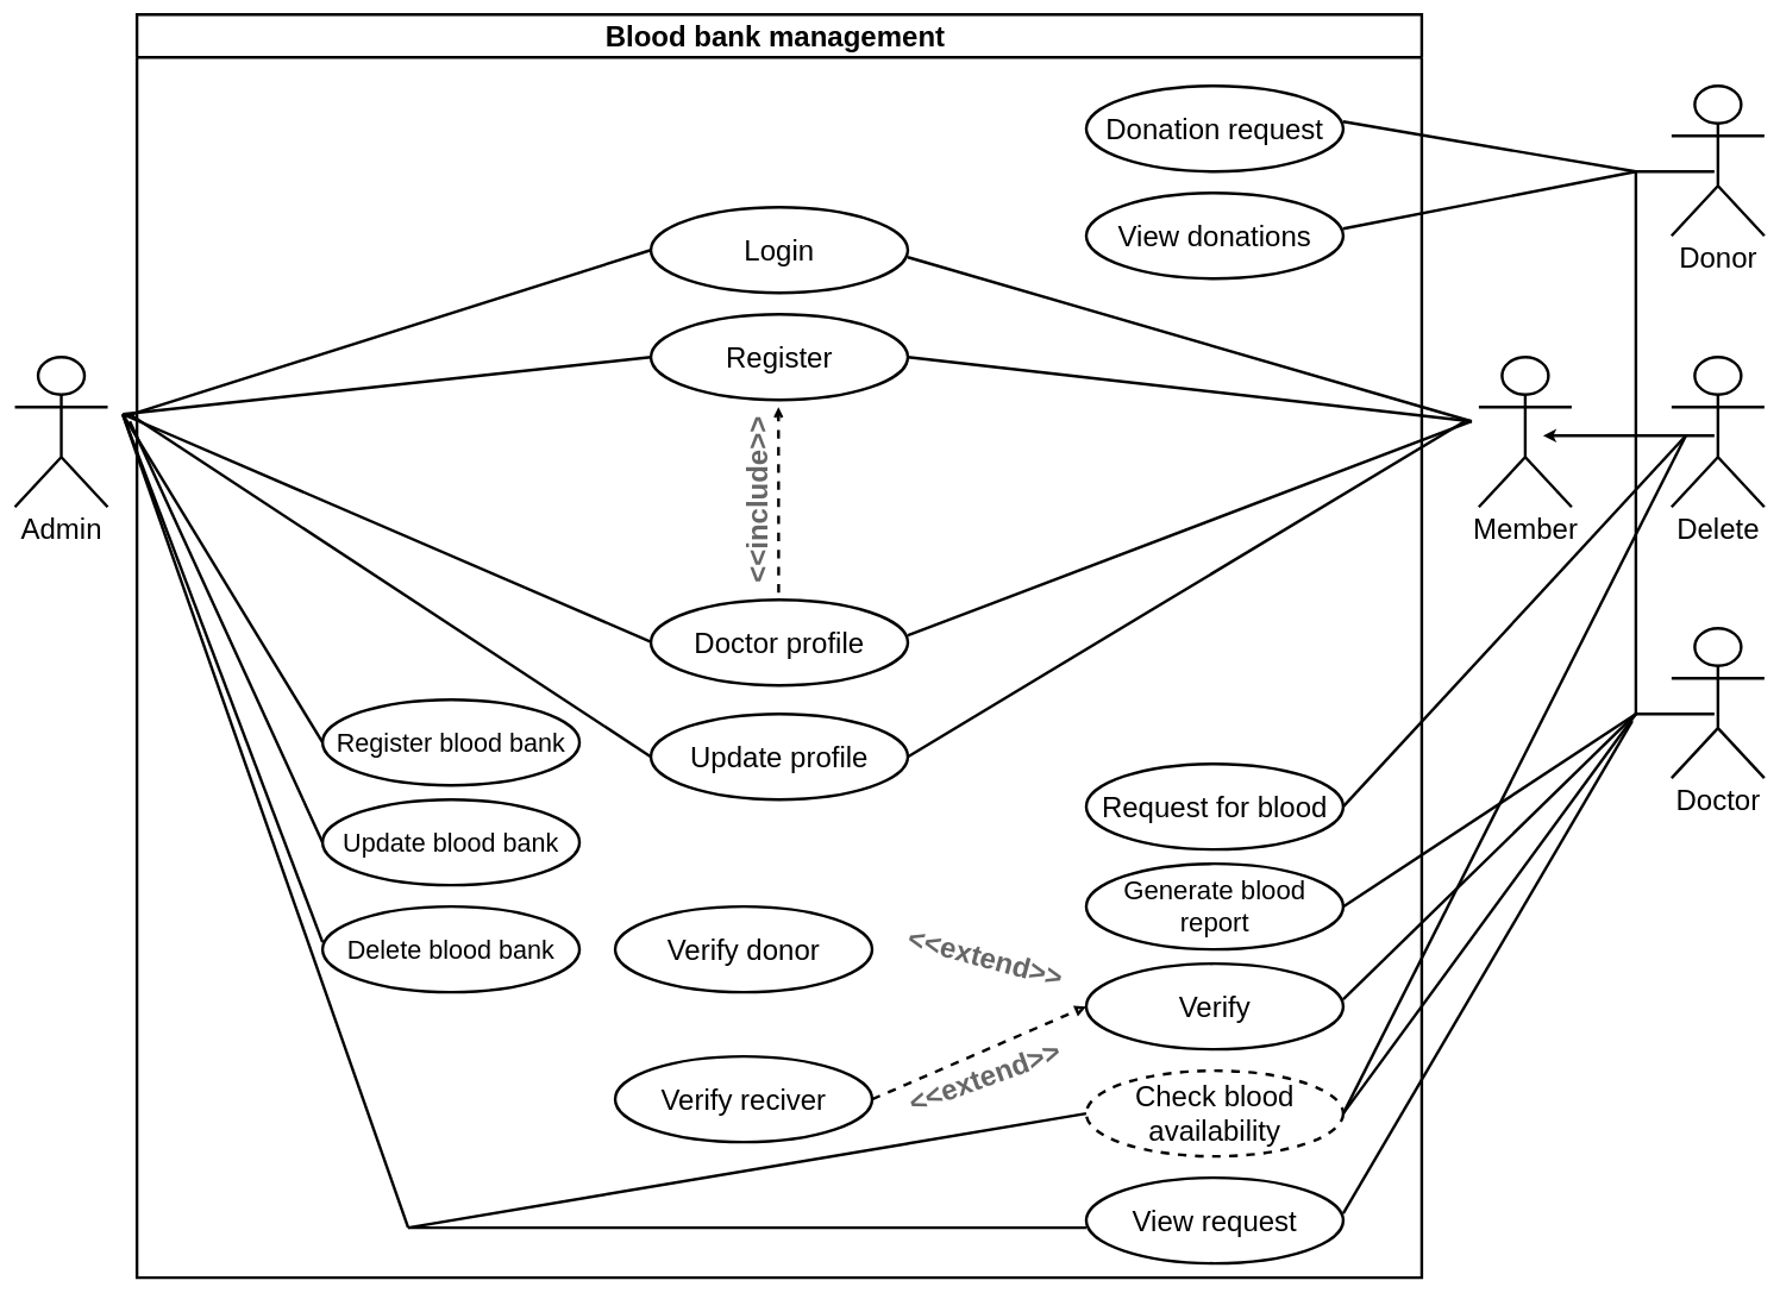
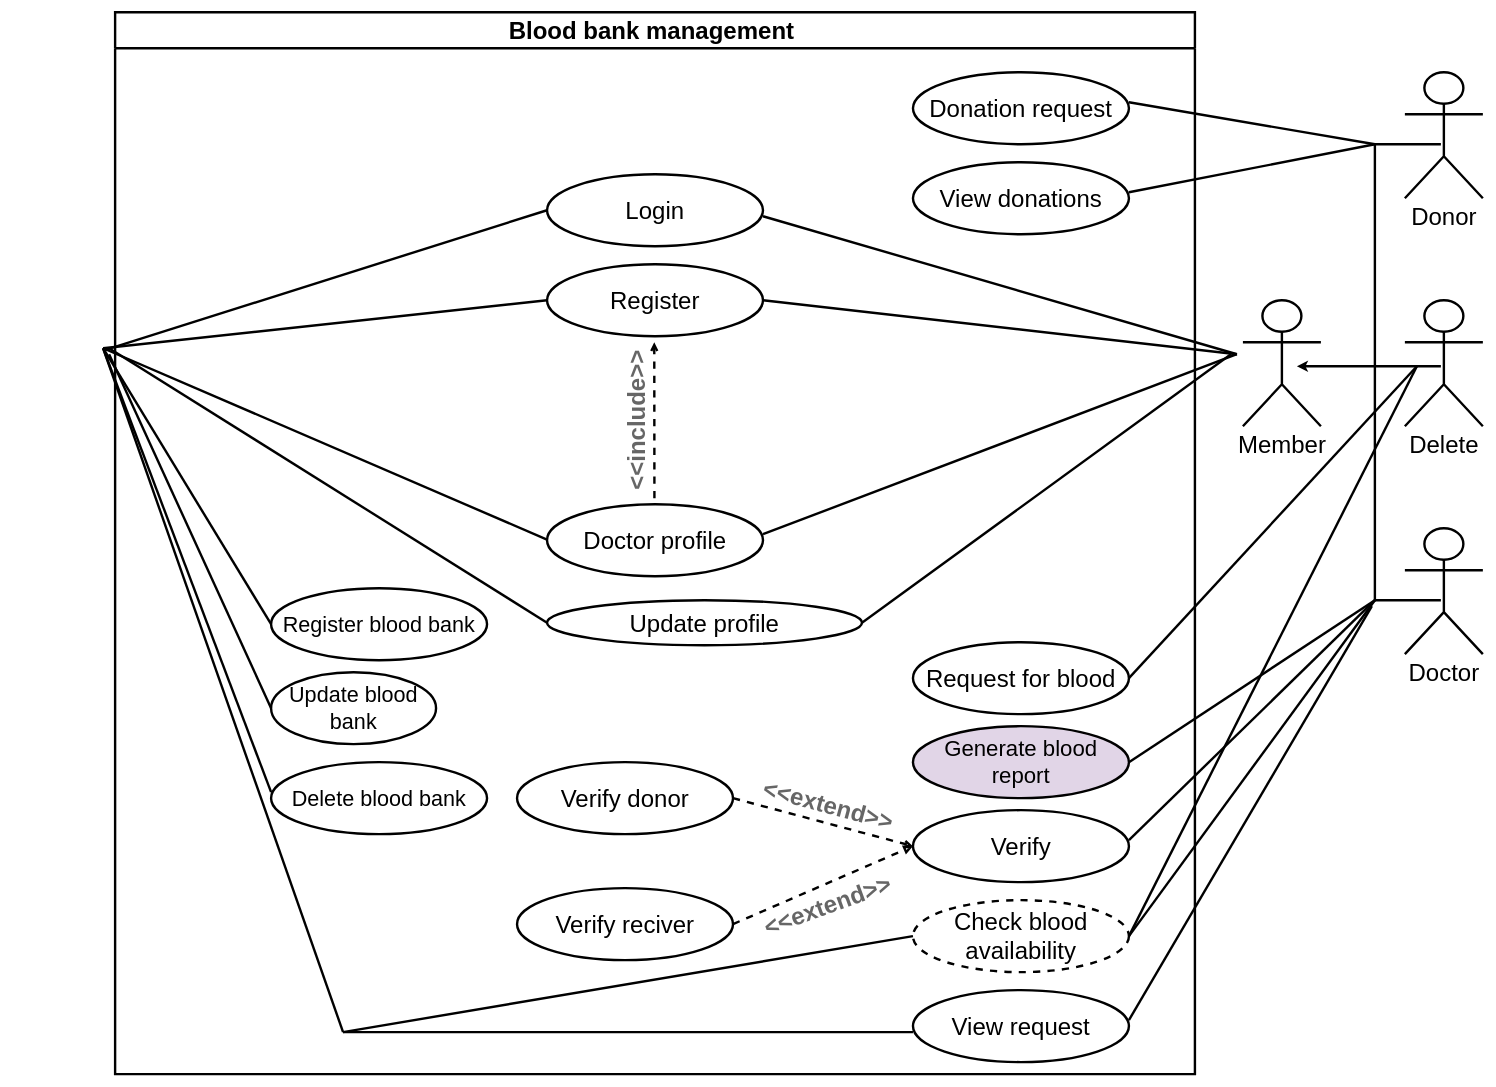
  <mxCell id="0" />
  <mxCell id="1" parent="0" />
- <mxCell id="2" value="Admin" style="shape=umlActor;verticalLabelPosition=bottom;verticalAlign=top;html=1;outlineConnect=0;fontSize=40;movable=0;resizable=0;rotatable=0;deletable=0;editable=0;locked=1;connectable=0;strokeWidth=4;" parent="1" vertex="1"><mxGeometry x="20" y="500" width="130" height="210" as="geometry" /></mxCell>
  <mxCell id="3" value="Donor" style="shape=umlActor;verticalLabelPosition=bottom;verticalAlign=top;html=1;outlineConnect=0;fontSize=40;movable=0;resizable=0;rotatable=0;deletable=0;editable=0;locked=1;connectable=0;strokeWidth=4;" parent="1" vertex="1"><mxGeometry x="2341" y="120" width="130" height="210" as="geometry" /></mxCell>
  <mxCell id="4" value="Delete" style="shape=umlActor;verticalLabelPosition=bottom;verticalAlign=top;html=1;outlineConnect=0;fontSize=40;movable=0;resizable=0;rotatable=0;deletable=0;editable=0;locked=1;connectable=0;strokeWidth=4;" parent="1" vertex="1"><mxGeometry x="2341" y="500" width="130" height="210" as="geometry" /></mxCell>
  <mxCell id="5" value="Doctor&lt;div&gt;&lt;br&gt;&lt;/div&gt;" style="shape=umlActor;verticalLabelPosition=bottom;verticalAlign=top;html=1;outlineConnect=0;fontSize=40;movable=0;resizable=0;rotatable=0;deletable=0;editable=0;locked=1;connectable=0;strokeWidth=4;" parent="1" vertex="1"><mxGeometry x="2341" y="880" width="130" height="210" as="geometry" /></mxCell>
  <mxCell id="6" value="Member" style="shape=umlActor;verticalLabelPosition=bottom;verticalAlign=top;html=1;outlineConnect=0;fontSize=40;movable=0;resizable=0;rotatable=0;deletable=0;editable=0;locked=1;connectable=0;strokeWidth=4;" parent="1" vertex="1"><mxGeometry x="2071" y="500" width="130" height="210" as="geometry" /></mxCell>
  <mxCell id="7" value="Blood bank management&amp;nbsp;" style="swimlane;html=1;fontSize=40;startSize=60;spacingTop=0;whiteSpace=wrap;verticalAlign=middle;movable=0;resizable=0;rotatable=0;deletable=0;editable=0;locked=1;connectable=0;strokeWidth=4;" parent="1" vertex="1"><mxGeometry x="191" y="20" width="1800" height="1770" as="geometry" /></mxCell>
  <mxCell id="8" value="" style="endArrow=none;html=1;rounded=0;strokeWidth=4;movable=0;resizable=0;rotatable=0;deletable=0;editable=0;locked=1;connectable=0;" parent="1" edge="1"><mxGeometry width="50" height="50" relative="1" as="geometry"><mxPoint x="2291" y="1000" as="sourcePoint" /><mxPoint x="2401" y="240" as="targetPoint" /><Array as="points"><mxPoint x="2291" y="240" /></Array></mxGeometry></mxCell>
  <mxCell id="9" value="" style="endArrow=none;html=1;rounded=0;strokeWidth=4;movable=0;resizable=0;rotatable=0;deletable=0;editable=0;locked=1;connectable=0;" parent="1" edge="1"><mxGeometry width="50" height="50" relative="1" as="geometry"><mxPoint x="2291" y="1000" as="sourcePoint" /><mxPoint x="2401" y="1000" as="targetPoint" /><Array as="points" /></mxGeometry></mxCell>
  <mxCell id="10" value="" style="endArrow=none;html=1;rounded=0;strokeWidth=4;movable=0;resizable=0;rotatable=0;deletable=0;editable=0;locked=1;connectable=0;" parent="1" edge="1"><mxGeometry width="50" height="50" relative="1" as="geometry"><mxPoint x="2291" y="610" as="sourcePoint" /><mxPoint x="2401" y="610" as="targetPoint" /><Array as="points" /></mxGeometry></mxCell>
  <mxCell id="11" value="" style="endArrow=classic;html=1;rounded=0;strokeWidth=4;movable=0;resizable=0;rotatable=0;deletable=0;editable=0;locked=1;connectable=0;" parent="1" edge="1"><mxGeometry width="50" height="50" relative="1" as="geometry"><mxPoint x="2291" y="610" as="sourcePoint" /><mxPoint x="2161" y="610" as="targetPoint" /><Array as="points"><mxPoint x="2231" y="610" /></Array></mxGeometry></mxCell>
  <mxCell id="12" value="Login" style="ellipse;whiteSpace=wrap;html=1;fontSize=40;strokeWidth=4;movable=0;resizable=0;rotatable=0;deletable=0;editable=0;locked=1;connectable=0;" parent="1" vertex="1"><mxGeometry x="911" y="290" width="360" height="120" as="geometry" /></mxCell>
  <mxCell id="13" value="" style="endArrow=none;html=1;rounded=0;strokeWidth=4;movable=0;resizable=0;rotatable=0;deletable=0;editable=0;locked=1;connectable=0;" parent="1" edge="1"><mxGeometry width="50" height="50" relative="1" as="geometry"><mxPoint x="171" y="584" as="sourcePoint" /><mxPoint x="911" y="350" as="targetPoint" /></mxGeometry></mxCell>
  <mxCell id="14" value="" style="endArrow=none;html=1;rounded=0;strokeWidth=4;movable=0;resizable=0;rotatable=0;deletable=0;editable=0;locked=1;connectable=0;" parent="1" edge="1"><mxGeometry width="50" height="50" relative="1" as="geometry"><mxPoint x="1271" y="360" as="sourcePoint" /><mxPoint x="2061" y="590" as="targetPoint" /></mxGeometry></mxCell>
  <mxCell id="15" value="Donation request" style="ellipse;whiteSpace=wrap;html=1;fontSize=40;strokeWidth=4;movable=0;resizable=0;rotatable=0;deletable=0;editable=0;locked=1;connectable=0;" parent="1" vertex="1"><mxGeometry x="1521" y="120" width="360" height="120" as="geometry" /></mxCell>
  <mxCell id="16" value="View donations" style="ellipse;whiteSpace=wrap;html=1;fontSize=40;strokeWidth=4;movable=0;resizable=0;rotatable=0;deletable=0;editable=0;locked=1;connectable=0;" parent="1" vertex="1"><mxGeometry x="1521" y="270" width="360" height="120" as="geometry" /></mxCell>
  <mxCell id="17" value="" style="endArrow=none;html=1;rounded=0;strokeWidth=4;movable=0;resizable=0;rotatable=0;deletable=0;editable=0;locked=1;connectable=0;" parent="1" edge="1"><mxGeometry width="50" height="50" relative="1" as="geometry"><mxPoint x="1881" y="170" as="sourcePoint" /><mxPoint x="2291" y="240" as="targetPoint" /></mxGeometry></mxCell>
  <mxCell id="18" value="" style="endArrow=none;html=1;rounded=0;strokeWidth=4;movable=0;resizable=0;rotatable=0;deletable=0;editable=0;locked=1;connectable=0;" parent="1" edge="1"><mxGeometry width="50" height="50" relative="1" as="geometry"><mxPoint x="1881" y="320" as="sourcePoint" /><mxPoint x="2291" y="240" as="targetPoint" /></mxGeometry></mxCell>
  <mxCell id="19" value="Register" style="ellipse;whiteSpace=wrap;html=1;fontSize=40;strokeWidth=4;movable=0;resizable=0;rotatable=0;deletable=0;editable=0;locked=1;connectable=0;" parent="1" vertex="1"><mxGeometry x="911" y="440" width="360" height="120" as="geometry" /></mxCell>
  <mxCell id="20" value="" style="endArrow=none;html=1;rounded=0;strokeWidth=4;movable=0;resizable=0;rotatable=0;deletable=0;editable=0;locked=1;connectable=0;" parent="1" edge="1"><mxGeometry width="50" height="50" relative="1" as="geometry"><mxPoint x="171" y="580" as="sourcePoint" /><mxPoint x="911" y="500" as="targetPoint" /></mxGeometry></mxCell>
  <mxCell id="21" value="" style="endArrow=none;html=1;rounded=0;strokeWidth=4;movable=0;resizable=0;rotatable=0;deletable=0;editable=0;locked=1;connectable=0;" parent="1" edge="1"><mxGeometry width="50" height="50" relative="1" as="geometry"><mxPoint x="1271" y="500" as="sourcePoint" /><mxPoint x="2061" y="590" as="targetPoint" /></mxGeometry></mxCell>
  <mxCell id="22" value="Doctor profile" style="ellipse;whiteSpace=wrap;html=1;fontSize=40;strokeWidth=4;movable=0;resizable=0;rotatable=0;deletable=0;editable=0;locked=1;connectable=0;" parent="1" vertex="1"><mxGeometry x="911" y="840" width="360" height="120" as="geometry" /></mxCell>
  <mxCell id="23" value="" style="html=1;verticalAlign=bottom;labelBackgroundColor=none;endArrow=open;endFill=0;dashed=1;rounded=0;fontSize=40;strokeWidth=4;align=right;movable=0;resizable=0;rotatable=0;deletable=0;editable=0;locked=1;connectable=0;" parent="1" edge="1"><mxGeometry width="160" relative="1" as="geometry"><mxPoint x="1090" y="830" as="sourcePoint" /><mxPoint x="1089.75" y="570" as="targetPoint" /></mxGeometry></mxCell>
  <mxCell id="24" value="&lt;font&gt;&amp;lt;&amp;lt;include&amp;gt;&amp;gt;&lt;/font&gt;" style="strokeWidth=1;shadow=0;dashed=0;align=center;html=1;shape=mxgraph.mockup.text.textBox;fontColor=#666666;align=left;fontSize=40;spacingLeft=4;spacingTop=-3;whiteSpace=wrap;strokeColor=none;mainText=;rotation=-90;fillColor=none;fontStyle=1;movable=0;resizable=0;rotatable=0;deletable=0;editable=0;locked=1;connectable=0;" parent="1" vertex="1"><mxGeometry x="1001" y="733" width="120" height="60" as="geometry" /></mxCell>
  <mxCell id="25" value="" style="endArrow=none;html=1;rounded=0;strokeWidth=4;movable=0;resizable=0;rotatable=0;deletable=0;editable=0;locked=1;connectable=0;" parent="1" edge="1"><mxGeometry width="50" height="50" relative="1" as="geometry"><mxPoint x="171" y="580" as="sourcePoint" /><mxPoint x="911" y="899" as="targetPoint" /></mxGeometry></mxCell>
  <mxCell id="26" value="" style="endArrow=none;html=1;rounded=0;strokeWidth=4;movable=0;resizable=0;rotatable=0;deletable=0;editable=0;locked=1;connectable=0;" parent="1" edge="1"><mxGeometry width="50" height="50" relative="1" as="geometry"><mxPoint x="1271" y="890" as="sourcePoint" /><mxPoint x="2061" y="590" as="targetPoint" /></mxGeometry></mxCell>
- <mxCell id="27" value="Update profile" style="ellipse;whiteSpace=wrap;html=1;fontSize=40;strokeWidth=4;movable=0;resizable=0;rotatable=0;deletable=0;editable=0;locked=1;connectable=0;" parent="1" vertex="1"><mxGeometry x="911" y="1000" width="360" height="120" as="geometry" /></mxCell>
+ <mxCell id="27" value="Update profile" style="ellipse;whiteSpace=wrap;html=1;fontSize=40;strokeWidth=4;movable=0;resizable=0;rotatable=0;deletable=0;editable=0;locked=1;connectable=0;" parent="1" vertex="1"><mxGeometry x="911" y="1000" width="525" height="75" as="geometry" /></mxCell>
  <mxCell id="28" value="" style="endArrow=none;html=1;rounded=0;strokeWidth=4;movable=0;resizable=0;rotatable=0;deletable=0;editable=0;locked=1;connectable=0;exitX=1;exitY=0.5;exitDx=0;exitDy=0;" parent="1" source="27" edge="1"><mxGeometry width="50" height="50" relative="1" as="geometry"><mxPoint x="1281" y="900" as="sourcePoint" /><mxPoint x="2051" y="590" as="targetPoint" /></mxGeometry></mxCell>
  <mxCell id="29" value="" style="endArrow=none;html=1;rounded=0;strokeWidth=4;movable=0;resizable=0;rotatable=0;deletable=0;editable=0;locked=1;connectable=0;entryX=0;entryY=0.5;entryDx=0;entryDy=0;" parent="1" target="27" edge="1"><mxGeometry width="50" height="50" relative="1" as="geometry"><mxPoint x="181" y="580" as="sourcePoint" /><mxPoint x="921" y="1060" as="targetPoint" /></mxGeometry></mxCell>
  <mxCell id="30" value="Register blood bank" style="ellipse;whiteSpace=wrap;html=1;fontSize=36;strokeWidth=4;movable=0;resizable=0;rotatable=0;deletable=0;editable=0;locked=1;connectable=0;" parent="1" vertex="1"><mxGeometry x="451" y="980" width="360" height="120" as="geometry" /></mxCell>
  <mxCell id="31" value="" style="endArrow=none;html=1;rounded=0;strokeWidth=4;movable=0;resizable=0;rotatable=0;deletable=0;editable=0;locked=1;connectable=0;entryX=0;entryY=0.5;entryDx=0;entryDy=0;" parent="1" target="30" edge="1"><mxGeometry width="50" height="50" relative="1" as="geometry"><mxPoint x="171" y="580" as="sourcePoint" /><mxPoint x="671" y="560" as="targetPoint" /></mxGeometry></mxCell>
  <mxCell id="32" value="Delete blood bank" style="ellipse;whiteSpace=wrap;html=1;fontSize=36;strokeWidth=4;movable=0;resizable=0;rotatable=0;deletable=0;editable=0;locked=1;connectable=0;" parent="1" vertex="1"><mxGeometry x="451" y="1270" width="360" height="120" as="geometry" /></mxCell>
- <mxCell id="33" value="Update blood bank" style="ellipse;whiteSpace=wrap;html=1;fontSize=36;strokeWidth=4;movable=0;resizable=0;rotatable=0;deletable=0;editable=0;locked=1;connectable=0;" parent="1" vertex="1"><mxGeometry x="451" y="1120" width="360" height="120" as="geometry" /></mxCell>
+ <mxCell id="33" value="Update blood bank" style="ellipse;whiteSpace=wrap;html=1;fontSize=36;strokeWidth=4;movable=0;resizable=0;rotatable=0;deletable=0;editable=0;locked=1;connectable=0;" parent="1" vertex="1"><mxGeometry x="451" y="1120" width="275" height="120" as="geometry" /></mxCell>
  <mxCell id="34" value="" style="endArrow=none;html=1;rounded=0;strokeWidth=4;movable=0;resizable=0;rotatable=0;deletable=0;editable=0;locked=1;connectable=0;entryX=0;entryY=0.5;entryDx=0;entryDy=0;" parent="1" target="33" edge="1"><mxGeometry width="50" height="50" relative="1" as="geometry"><mxPoint x="181" y="590" as="sourcePoint" /><mxPoint x="461" y="1050" as="targetPoint" /></mxGeometry></mxCell>
  <mxCell id="35" value="" style="endArrow=none;html=1;rounded=0;strokeWidth=4;movable=0;resizable=0;rotatable=0;deletable=0;editable=0;locked=1;connectable=0;exitX=1;exitY=0.5;exitDx=0;exitDy=0;" parent="1" source="51" edge="1"><mxGeometry width="50" height="50" relative="1" as="geometry"><mxPoint x="1881" y="1190" as="sourcePoint" /><mxPoint x="2291" y="1000" as="targetPoint" /></mxGeometry></mxCell>
  <mxCell id="36" value="" style="endArrow=none;html=1;rounded=0;strokeWidth=4;movable=0;resizable=0;rotatable=0;deletable=0;editable=0;locked=1;connectable=0;" parent="1" edge="1"><mxGeometry width="50" height="50" relative="1" as="geometry"><mxPoint x="171" y="580" as="sourcePoint" /><mxPoint x="451" y="1320" as="targetPoint" /></mxGeometry></mxCell>
  <mxCell id="37" value="Request for blood" style="ellipse;whiteSpace=wrap;html=1;fontSize=40;strokeWidth=4;movable=0;resizable=0;rotatable=0;deletable=0;editable=0;locked=1;connectable=0;" parent="1" vertex="1"><mxGeometry x="1521" y="1070" width="360" height="120" as="geometry" /></mxCell>
  <mxCell id="38" value="Verify" style="ellipse;whiteSpace=wrap;html=1;fontSize=40;strokeWidth=4;movable=0;resizable=0;rotatable=0;deletable=0;editable=0;locked=1;connectable=0;" parent="1" vertex="1"><mxGeometry x="1521" y="1350" width="360" height="120" as="geometry" /></mxCell>
  <mxCell id="39" value="Verify donor" style="ellipse;whiteSpace=wrap;html=1;fontSize=40;strokeWidth=4;movable=0;resizable=0;rotatable=0;deletable=0;editable=0;locked=1;connectable=0;" parent="1" vertex="1"><mxGeometry x="861" y="1270" width="360" height="120" as="geometry" /></mxCell>
  <mxCell id="40" value="&lt;font&gt;&amp;lt;&amp;lt;extend&amp;gt;&amp;gt;&lt;/font&gt;" style="strokeWidth=1;shadow=0;dashed=0;align=center;html=1;shape=mxgraph.mockup.text.textBox;fontColor=#666666;align=left;fontSize=40;spacingLeft=4;spacingTop=-3;whiteSpace=wrap;strokeColor=none;mainText=;rotation=15;fillColor=none;fontStyle=1;movable=0;resizable=0;rotatable=0;deletable=0;editable=0;locked=1;connectable=0;" parent="1" vertex="1"><mxGeometry x="1262.61" y="1312.75" width="240" height="60" as="geometry" /></mxCell>
+ <mxCell id="41" value="" style="html=1;verticalAlign=bottom;labelBackgroundColor=none;endArrow=open;endFill=0;dashed=1;rounded=0;fontSize=40;strokeWidth=4;align=right;movable=0;resizable=0;rotatable=0;deletable=0;editable=0;locked=1;connectable=0;entryX=0;entryY=0.5;entryDx=0;entryDy=0;exitX=1;exitY=0.5;exitDx=0;exitDy=0;" parent="1" source="39" target="38" edge="1"><mxGeometry width="160" relative="1" as="geometry"><mxPoint x="1369.58" y="1730" as="sourcePoint" /><mxPoint x="1369.33" y="1470" as="targetPoint" /></mxGeometry></mxCell>
  <mxCell id="42" value="" style="endArrow=none;html=1;rounded=0;strokeWidth=4;movable=0;resizable=0;rotatable=0;deletable=0;editable=0;locked=1;connectable=0;exitX=1;exitY=0.5;exitDx=0;exitDy=0;" parent="1" source="51" edge="1"><mxGeometry width="50" height="50" relative="1" as="geometry"><mxPoint x="1881" y="1190" as="sourcePoint" /><mxPoint x="2361" y="610" as="targetPoint" /></mxGeometry></mxCell>
  <mxCell id="43" value="&lt;font&gt;&amp;lt;&amp;lt;extend&amp;gt;&amp;gt;&lt;/font&gt;" style="strokeWidth=1;shadow=0;dashed=0;align=center;html=1;shape=mxgraph.mockup.text.textBox;fontColor=#666666;align=left;fontSize=40;spacingLeft=4;spacingTop=-3;whiteSpace=wrap;strokeColor=none;mainText=;rotation=-20;fillColor=none;fontStyle=1;movable=0;resizable=0;rotatable=0;deletable=0;editable=0;locked=1;connectable=0;" parent="1" vertex="1"><mxGeometry x="1261.96" y="1478" width="240" height="60" as="geometry" /></mxCell>
  <mxCell id="44" value="" style="html=1;verticalAlign=bottom;labelBackgroundColor=none;endArrow=block;endFill=0;dashed=1;rounded=0;fontSize=40;strokeWidth=4;align=right;movable=0;resizable=0;rotatable=0;deletable=0;editable=0;locked=1;connectable=0;exitX=1;exitY=0.5;exitDx=0;exitDy=0;entryX=0;entryY=0.5;entryDx=0;entryDy=0;" parent="1" source="45" target="38" edge="1"><mxGeometry width="160" relative="1" as="geometry"><mxPoint x="1244" y="1610" as="sourcePoint" /><mxPoint x="1494" y="1480" as="targetPoint" /></mxGeometry></mxCell>
  <mxCell id="45" value="Verify reciver" style="ellipse;whiteSpace=wrap;html=1;fontSize=40;strokeWidth=4;movable=0;resizable=0;rotatable=0;deletable=0;editable=0;locked=1;connectable=0;" parent="1" vertex="1"><mxGeometry x="861" y="1480" width="360" height="120" as="geometry" /></mxCell>
  <mxCell id="46" value="" style="endArrow=none;html=1;rounded=0;strokeWidth=4;movable=0;resizable=0;rotatable=0;deletable=0;editable=0;locked=1;connectable=0;" parent="1" edge="1"><mxGeometry width="50" height="50" relative="1" as="geometry"><mxPoint x="1881" y="1400" as="sourcePoint" /><mxPoint x="2291" y="1000" as="targetPoint" /></mxGeometry></mxCell>
  <mxCell id="47" value="" style="endArrow=none;html=1;rounded=0;strokeWidth=4;movable=0;resizable=0;rotatable=0;deletable=0;editable=0;locked=1;connectable=0;exitX=1;exitY=0.5;exitDx=0;exitDy=0;" parent="1" source="48" edge="1"><mxGeometry width="50" height="50" relative="1" as="geometry"><mxPoint x="2001" y="1680" as="sourcePoint" /><mxPoint x="2291" y="1000" as="targetPoint" /></mxGeometry></mxCell>
- <mxCell id="48" value="Generate blood report" style="ellipse;whiteSpace=wrap;html=1;fontSize=37;strokeWidth=4;movable=0;resizable=0;rotatable=0;deletable=0;editable=0;locked=1;connectable=0;" parent="1" vertex="1"><mxGeometry x="1521" y="1210" width="360" height="120" as="geometry" /></mxCell>
+ <mxCell id="48" value="Generate blood report" style="ellipse;whiteSpace=wrap;html=1;fontSize=37;strokeWidth=4;movable=0;resizable=0;rotatable=0;deletable=0;editable=0;locked=1;connectable=0;fillColor=#e1d5e7;" parent="1" vertex="1"><mxGeometry x="1521" y="1210" width="360" height="120" as="geometry" /></mxCell>
  <mxCell id="49" value="" style="endArrow=none;html=1;rounded=0;strokeWidth=4;movable=0;resizable=0;rotatable=0;deletable=0;editable=0;locked=1;connectable=0;" parent="1" edge="1"><mxGeometry width="50" height="50" relative="1" as="geometry"><mxPoint x="571" y="1720" as="sourcePoint" /><mxPoint x="171" y="580" as="targetPoint" /></mxGeometry></mxCell>
  <mxCell id="50" value="" style="endArrow=none;html=1;rounded=0;strokeWidth=4;movable=0;resizable=0;rotatable=0;deletable=0;editable=0;locked=1;connectable=0;exitX=1;exitY=0.5;exitDx=0;exitDy=0;" parent="1" source="37" edge="1"><mxGeometry width="50" height="50" relative="1" as="geometry"><mxPoint x="1881" y="1330" as="sourcePoint" /><mxPoint x="2361" y="610" as="targetPoint" /></mxGeometry></mxCell>
  <mxCell id="51" value="Check blood availability" style="ellipse;whiteSpace=wrap;html=1;fontSize=40;strokeWidth=4;movable=0;resizable=0;rotatable=0;deletable=0;editable=0;locked=1;connectable=0;dashed=1;" parent="1" vertex="1"><mxGeometry x="1521" y="1500" width="360" height="120" as="geometry" /></mxCell>
  <mxCell id="52" value="View request" style="ellipse;whiteSpace=wrap;html=1;fontSize=40;strokeWidth=4;movable=0;resizable=0;rotatable=0;deletable=0;editable=0;locked=1;connectable=0;" parent="1" vertex="1"><mxGeometry x="1521" y="1650" width="360" height="120" as="geometry" /></mxCell>
  <mxCell id="53" value="" style="endArrow=none;html=1;rounded=0;strokeWidth=4;movable=0;resizable=0;rotatable=0;deletable=0;editable=0;locked=1;connectable=0;exitX=0;exitY=0.5;exitDx=0;exitDy=0;" parent="1" source="51" edge="1"><mxGeometry width="50" height="50" relative="1" as="geometry"><mxPoint x="1451" y="1570" as="sourcePoint" /><mxPoint x="571" y="1720" as="targetPoint" /></mxGeometry></mxCell>
  <mxCell id="54" value="" style="endArrow=none;html=1;rounded=0;strokeWidth=4;movable=0;resizable=0;rotatable=0;deletable=0;editable=0;locked=1;connectable=0;" parent="1" edge="1"><mxGeometry width="50" height="50" relative="1" as="geometry"><mxPoint x="1521" y="1720" as="sourcePoint" /><mxPoint x="571" y="1720" as="targetPoint" /></mxGeometry></mxCell>
  <mxCell id="55" value="" style="endArrow=none;html=1;rounded=0;strokeWidth=4;movable=0;resizable=0;rotatable=0;deletable=0;editable=0;locked=1;connectable=0;" parent="1" edge="1"><mxGeometry width="50" height="50" relative="1" as="geometry"><mxPoint x="1881" y="1700" as="sourcePoint" /><mxPoint x="2286" y="1010" as="targetPoint" /></mxGeometry></mxCell>
